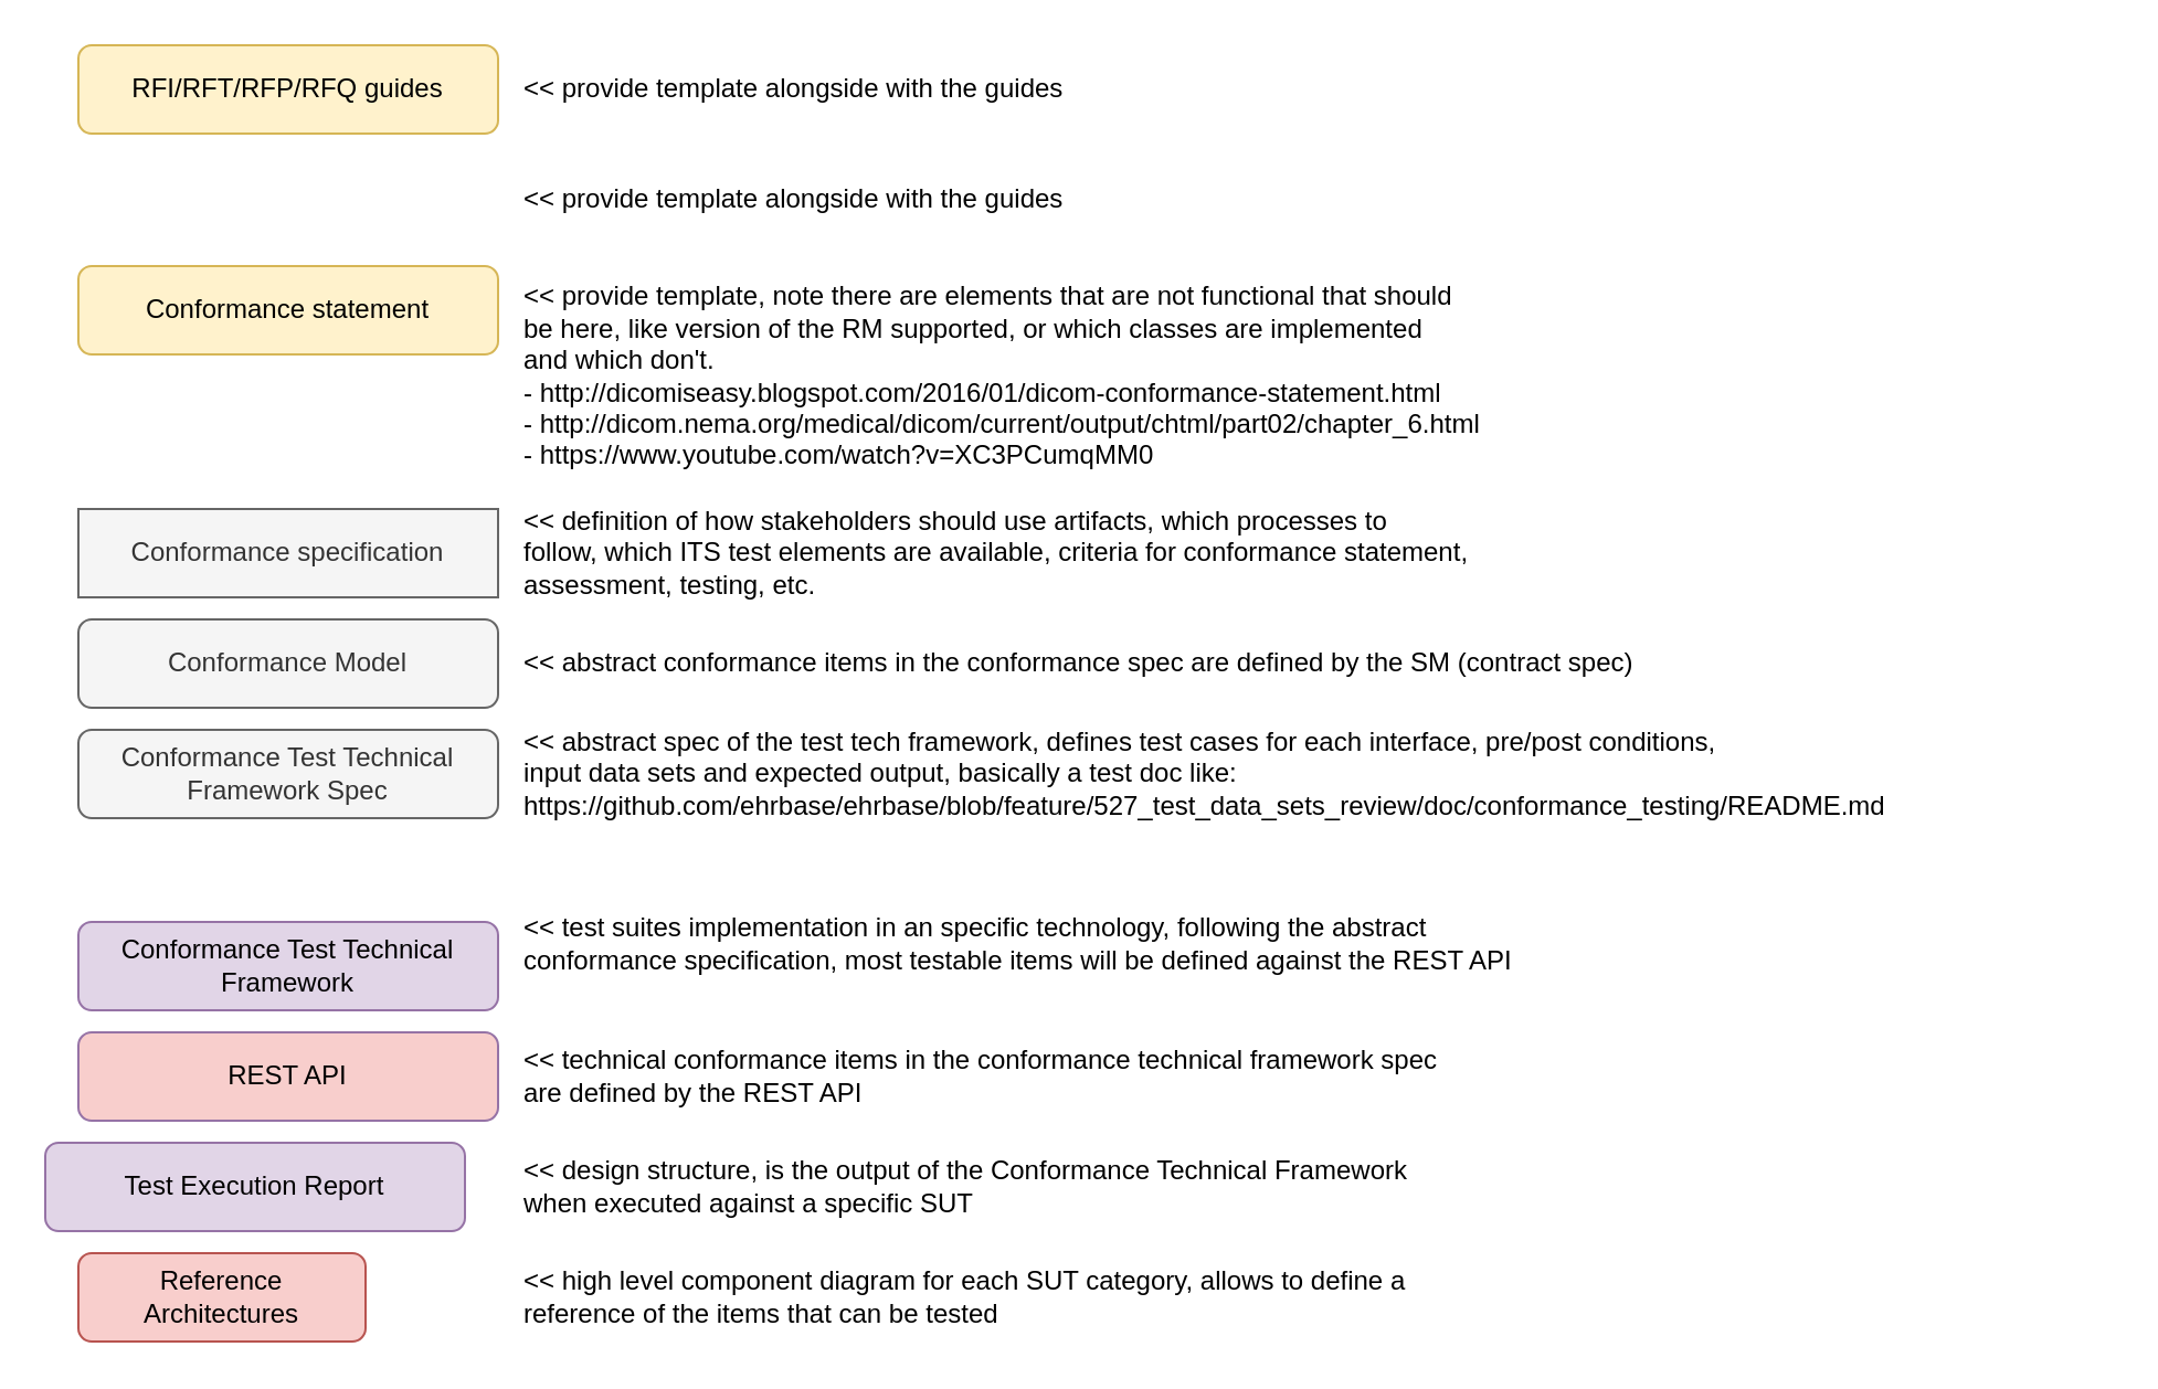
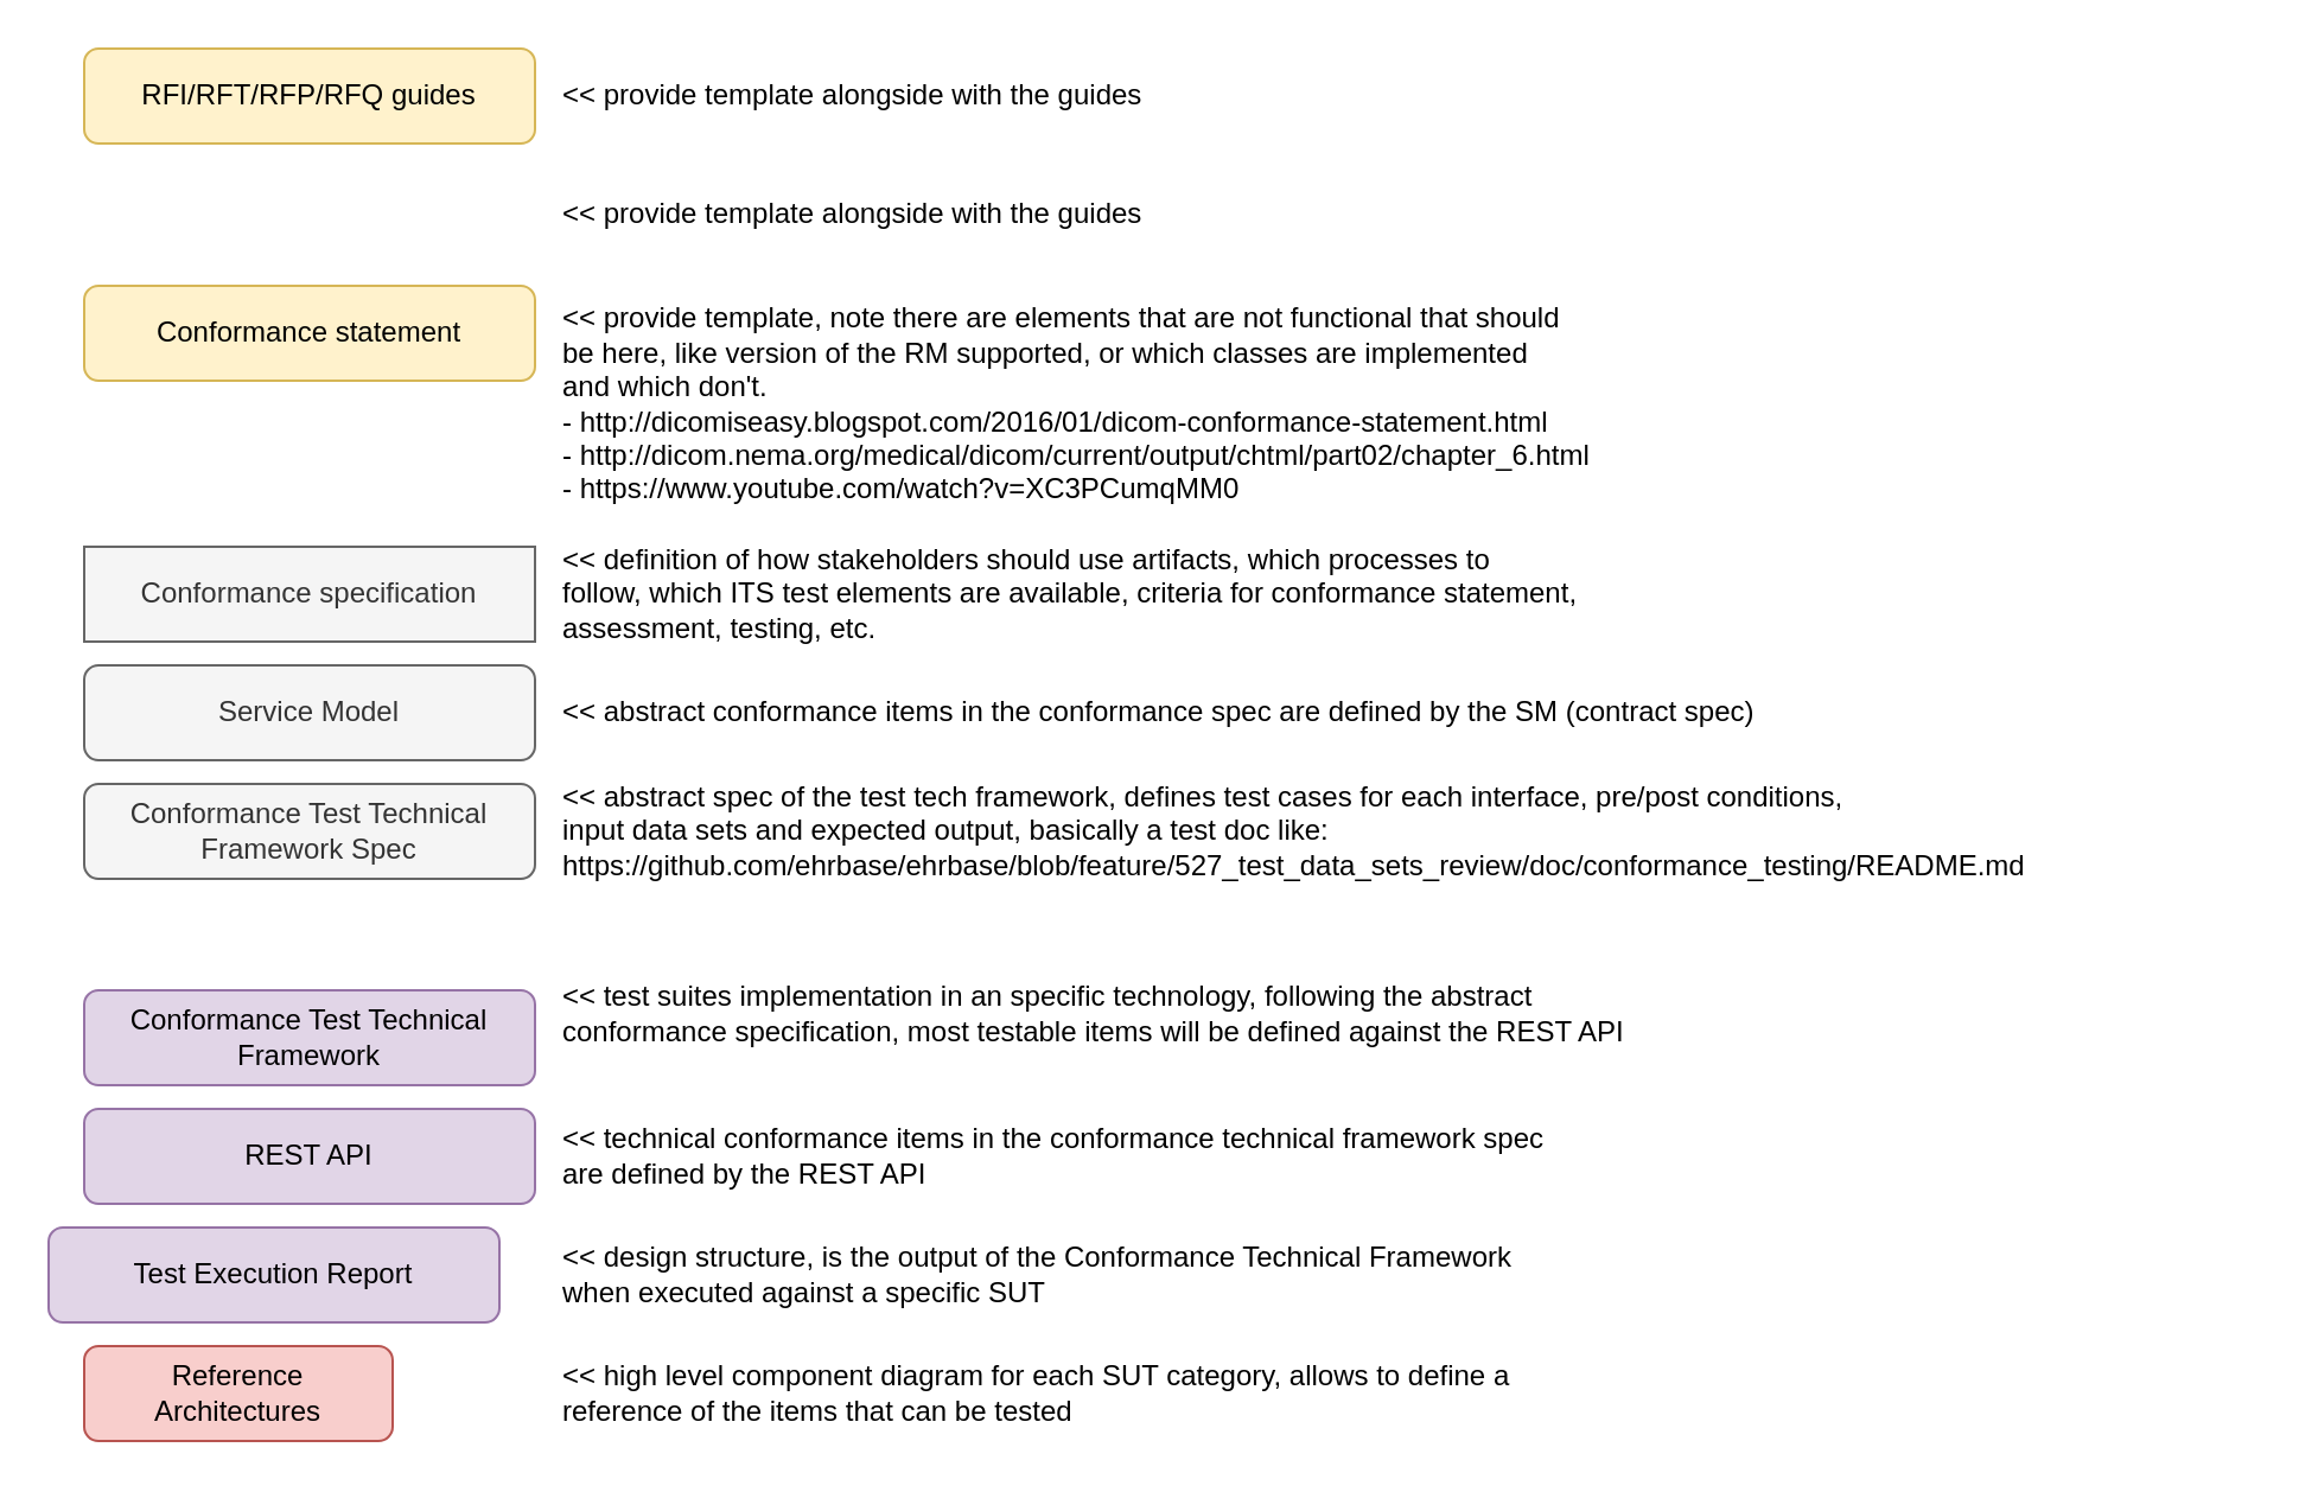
  <mxCell id="0" />
  <mxCell id="1" parent="0" />
  <mxCell id="2" value="RFI/RFT/RFP/RFQ guides" style="rounded=1;whiteSpace=wrap;html=1;fillColor=#fff2cc;strokeColor=#d6b656;" parent="1" vertex="1"><mxGeometry x="35" y="20" width="190" height="40" as="geometry" /></mxCell>
  <mxCell id="3" value="Conformance specification" style="whiteSpace=wrap;html=1;fillColor=#f5f5f5;strokeColor=#666666;fontColor=#333333;rounded=0;" parent="1" vertex="1"><mxGeometry x="35" y="230" width="190" height="40" as="geometry" /></mxCell>
  <mxCell id="4" value="Conformance statement" style="rounded=1;whiteSpace=wrap;html=1;fillColor=#fff2cc;strokeColor=#d6b656;" parent="1" vertex="1"><mxGeometry x="35" y="120" width="190" height="40" as="geometry" /></mxCell>
  <mxCell id="5" value="Test Execution Report" style="rounded=1;whiteSpace=wrap;html=1;fillColor=#e1d5e7;strokeColor=#9673a6;" parent="1" vertex="1"><mxGeometry x="20" y="517" width="190" height="40" as="geometry" /></mxCell>
  <mxCell id="6" value="&lt;div&gt;&amp;lt;&amp;lt; provide template, note there are elements that are not functional that should&lt;/div&gt;&lt;div&gt;be here, like version of the RM supported, or which classes are implemented&lt;/div&gt;&lt;div&gt;and which don't.&lt;/div&gt;&lt;div&gt;- http://dicomiseasy.blogspot.com/2016/01/dicom-conformance-statement.html&lt;/div&gt;&lt;div&gt;- http://dicom.nema.org/medical/dicom/current/output/chtml/part02/chapter_6.html&lt;br&gt;&lt;/div&gt;&lt;div&gt;- https://www.youtube.com/watch?v=XC3PCumqMM0&lt;br&gt;&lt;/div&gt;" style="text;html=1;align=left;verticalAlign=middle;resizable=0;points=[];autosize=1;strokeColor=none;fillColor=none;" parent="1" vertex="1"><mxGeometry x="235" y="125" width="520" height="90" as="geometry" /></mxCell>
  <mxCell id="7" value="&lt;div&gt;&amp;lt;&amp;lt; design structure, is the output of the Conformance Technical Framework&lt;/div&gt;&lt;div&gt;when executed against a specific SUT&lt;br&gt;&lt;/div&gt;" style="text;html=1;align=left;verticalAlign=middle;resizable=0;points=[];autosize=1;strokeColor=none;fillColor=none;" parent="1" vertex="1"><mxGeometry x="235" y="522" width="480" height="30" as="geometry" /></mxCell>
- <mxCell id="8" value="Conformance Model" style="rounded=1;whiteSpace=wrap;html=1;fillColor=#f5f5f5;strokeColor=#666666;fontColor=#333333;" parent="1" vertex="1"><mxGeometry x="35" y="280" width="190" height="40" as="geometry" /></mxCell>
+ <mxCell id="8" value="Service Model" style="rounded=1;whiteSpace=wrap;html=1;fillColor=#f5f5f5;strokeColor=#666666;fontColor=#333333;" parent="1" vertex="1"><mxGeometry x="35" y="280" width="190" height="40" as="geometry" /></mxCell>
  <mxCell id="9" value="&amp;lt;&amp;lt; provide template alongside with the guides" style="text;html=1;align=left;verticalAlign=middle;resizable=0;points=[];autosize=1;strokeColor=none;fillColor=none;" parent="1" vertex="1"><mxGeometry x="235" y="30" width="300" height="20" as="geometry" /></mxCell>
  <mxCell id="10" value="&amp;lt;&amp;lt; provide template alongside with the guides" style="text;html=1;align=left;verticalAlign=middle;resizable=0;points=[];autosize=1;strokeColor=none;fillColor=none;" parent="1" vertex="1"><mxGeometry x="235" y="80" width="300" height="20" as="geometry" /></mxCell>
  <mxCell id="11" value="&lt;div&gt;&amp;lt;&amp;lt; definition of how stakeholders should use artifacts, which processes to&lt;/div&gt;&lt;div&gt;follow, which ITS test elements are available, criteria for conformance statement,&lt;/div&gt;&lt;div&gt;assessment, testing, etc.&lt;br&gt;&lt;/div&gt;" style="text;html=1;align=left;verticalAlign=middle;resizable=0;points=[];autosize=1;strokeColor=none;fillColor=none;" parent="1" vertex="1"><mxGeometry x="235" y="225" width="510" height="50" as="geometry" /></mxCell>
- <mxCell id="12" value="REST API" style="rounded=1;whiteSpace=wrap;html=1;fillColor=#f8cecc;strokeColor=#9673a6;" parent="1" vertex="1"><mxGeometry x="35" y="467" width="190" height="40" as="geometry" /></mxCell>
+ <mxCell id="12" value="REST API" style="rounded=1;whiteSpace=wrap;html=1;fillColor=#e1d5e7;strokeColor=#9673a6;" parent="1" vertex="1"><mxGeometry x="35" y="467" width="190" height="40" as="geometry" /></mxCell>
  <mxCell id="13" value="&amp;lt;&amp;lt; abstract conformance items in the conformance spec are defined by the SM (contract spec)" style="text;html=1;align=left;verticalAlign=middle;resizable=0;points=[];autosize=1;strokeColor=none;fillColor=none;" parent="1" vertex="1"><mxGeometry x="235" y="290" width="600" height="20" as="geometry" /></mxCell>
  <mxCell id="14" value="&lt;div&gt;&amp;lt;&amp;lt; technical conformance items in the conformance technical framework spec&lt;/div&gt;&lt;div&gt;are defined by the REST API&lt;/div&gt;" style="text;html=1;align=left;verticalAlign=middle;resizable=0;points=[];autosize=1;strokeColor=none;fillColor=none;" parent="1" vertex="1"><mxGeometry x="235" y="472" width="500" height="30" as="geometry" /></mxCell>
  <mxCell id="15" value="Conformance Test Technical Framework" style="rounded=1;whiteSpace=wrap;html=1;fillColor=#e1d5e7;strokeColor=#9673a6;" parent="1" vertex="1"><mxGeometry x="35" y="417" width="190" height="40" as="geometry" /></mxCell>
  <mxCell id="16" value="&lt;div&gt;&amp;lt;&amp;lt; test suites implementation in an specific technology, following the abstract&lt;/div&gt;&lt;div&gt;conformance specification, most testable items will be defined against the REST API&lt;br&gt;&lt;/div&gt;" style="text;html=1;align=left;verticalAlign=middle;resizable=0;points=[];autosize=1;strokeColor=none;fillColor=none;" parent="1" vertex="1"><mxGeometry x="235" y="412" width="530" height="30" as="geometry" /></mxCell>
  <mxCell id="17" value="Reference Architectures" style="rounded=1;whiteSpace=wrap;html=1;fillColor=#f8cecc;strokeColor=#b85450;" parent="1" vertex="1"><mxGeometry x="35" y="567" width="130" height="40" as="geometry" /></mxCell>
  <mxCell id="18" value="&lt;div&gt;&amp;lt;&amp;lt; high level component diagram for each SUT category, allows to define a&lt;/div&gt;&lt;div&gt;reference of the items that can be tested&lt;br&gt;&lt;/div&gt;" style="text;html=1;align=left;verticalAlign=middle;resizable=0;points=[];autosize=1;strokeColor=none;fillColor=none;" parent="1" vertex="1"><mxGeometry x="235" y="572" width="480" height="30" as="geometry" /></mxCell>
  <mxCell id="19" value="Conformance Test Technical Framework Spec" style="rounded=1;whiteSpace=wrap;html=1;fillColor=#f5f5f5;strokeColor=#666666;fontColor=#333333;" parent="1" vertex="1"><mxGeometry x="35" y="330" width="190" height="40" as="geometry" /></mxCell>
  <mxCell id="20" value="&lt;div&gt;&amp;lt;&amp;lt; abstract spec of the test tech framework, defines test cases for each interface, pre/post conditions,&lt;/div&gt;&lt;div&gt;input data sets and expected output, basically a test doc like: &lt;br&gt;&lt;/div&gt;&lt;div&gt;https://github.com/ehrbase/ehrbase/blob/feature/527_test_data_sets_review/doc/conformance_testing/README.md&lt;br&gt;&lt;/div&gt;" style="text;html=1;align=left;verticalAlign=middle;resizable=0;points=[];autosize=1;strokeColor=none;fillColor=none;" parent="1" vertex="1"><mxGeometry x="235" y="325" width="720" height="50" as="geometry" /></mxCell>
